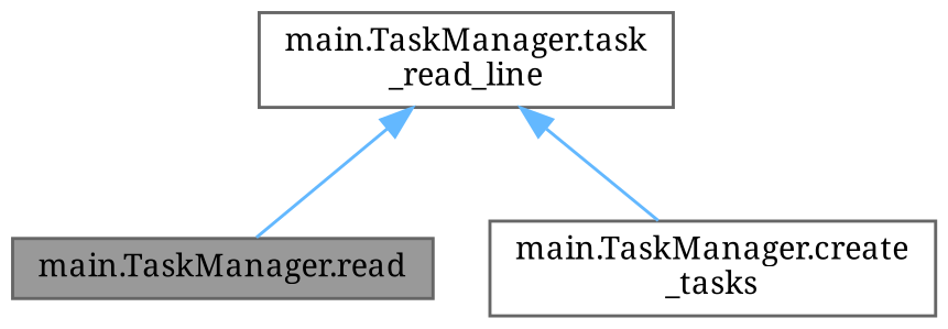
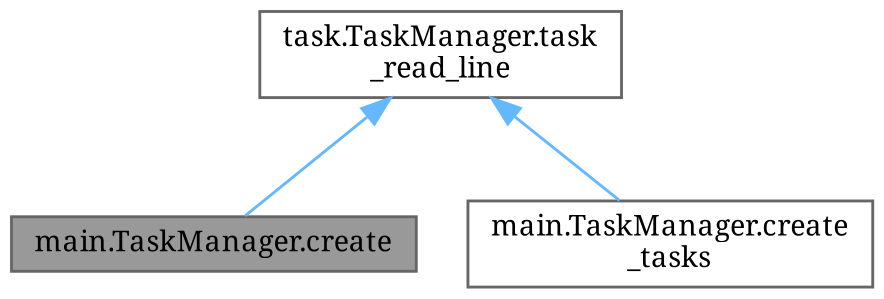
  digraph {
    fontname="Noto Serif"
    rankdir=TB
    node [color=grey40 fillcolor=white fontname="Noto Serif" fontsize=10 shape=box style=filled]
    edge [color=steelblue1 dir=back fontname="Noto Serif" fontsize=10 labelfontname=Helvetica labelfontsize=10 style=solid]
-   n1 [color=gray40 fillcolor=grey60 fontcolor=black height=0.2 label="main.TaskManager.read" width=0.4]
-   n2 [height=0.2 label="main.TaskManager.task\l_read_line" width=0.4]
+   n1 [color=gray40 fillcolor=grey60 fontcolor=black height=0.2 label="main.TaskManager.create" width=0.4]
+   n2 [height=0.2 label="task.TaskManager.task\l_read_line" width=0.4]
    n3 [height=0.2 label="main.TaskManager.create\l_tasks" width=0.4]
    n2 -> n1
    n2 -> n3
  }
